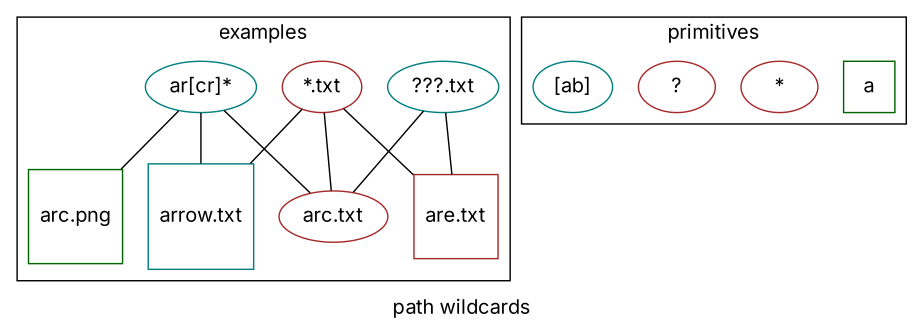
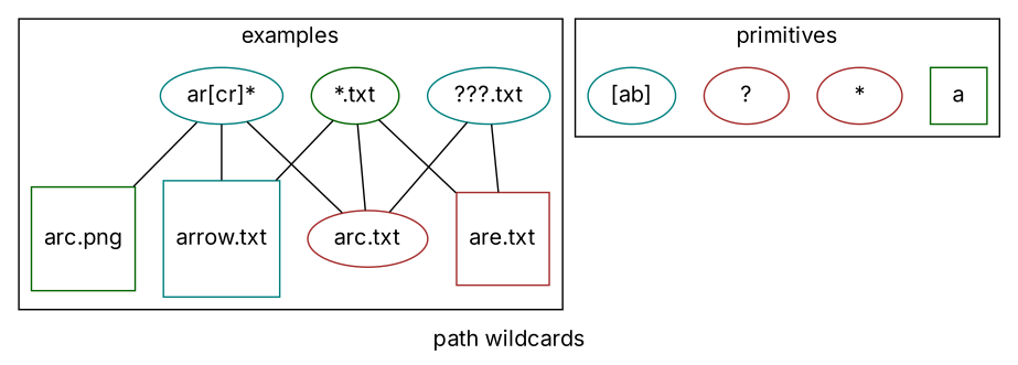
  graph {
    fontname=Inter
    label="path wildcards"
    node [color=brown fontname=Inter]
    edge [fontname=Inter]
    "arc.txt" [shape=ellipse]
    "???.txt" [color=teal]
    "are.txt" [shape=square]
-   "*.txt"
+   "*.txt" [color=darkgreen]
    "arrow.txt" [color=teal shape=square]
    "ar[cr]*" [color=teal]
    "arc.png" [color=darkgreen shape=square]
    a [color=darkgreen shape=square]
    "*"
    "?"
    "[ab]" [color=teal]
    subgraph cluster_1 {
      label=examples
      "arc.txt"
      "???.txt"
      "are.txt"
      "*.txt"
      "arrow.txt"
      "ar[cr]*"
      "arc.png"
    }
    subgraph cluster_2 {
      label=primitives
      a
      "*"
      "?"
      "[ab]"
    }
    "???.txt" -- "arc.txt"
    "???.txt" -- "are.txt"
    "*.txt" -- "arc.txt"
    "*.txt" -- "are.txt"
    "*.txt" -- "arrow.txt"
    "ar[cr]*" -- "arc.txt"
    "ar[cr]*" -- "arrow.txt"
    "ar[cr]*" -- "arc.png"
  }
